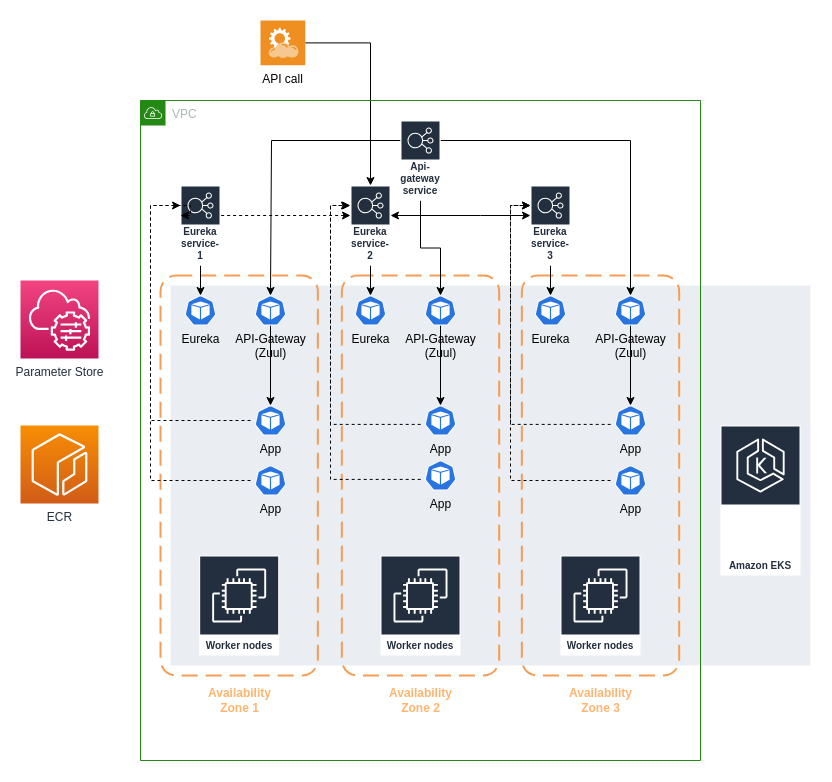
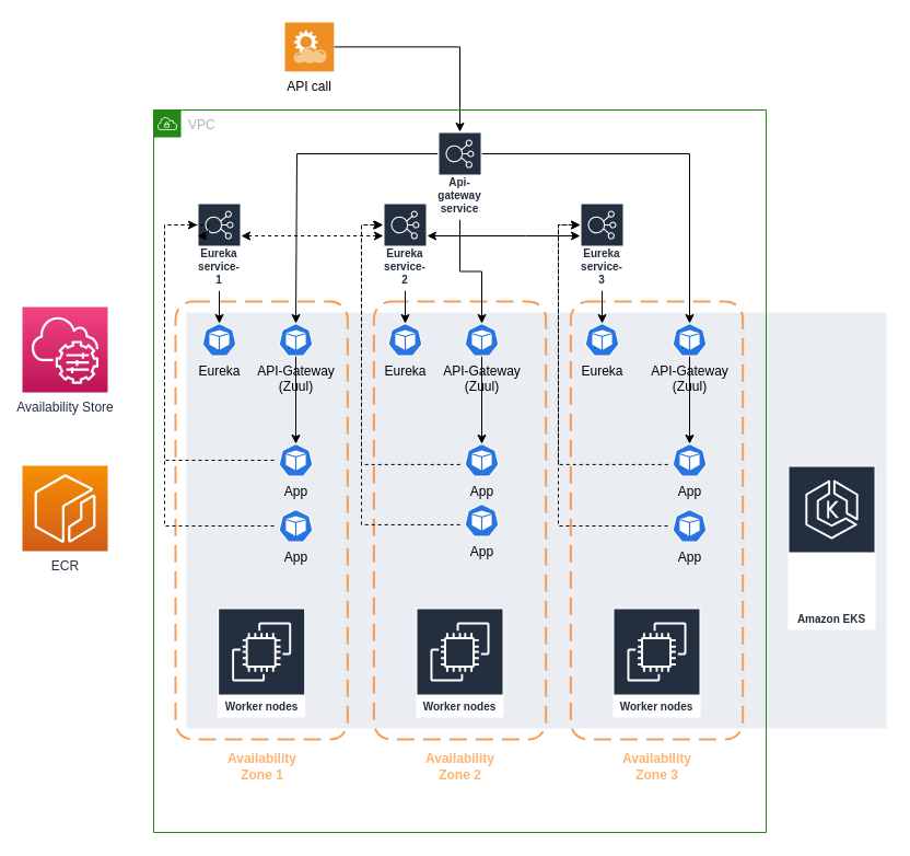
  <mxCell id="0" />
  <mxCell id="1" parent="0" />
  <mxCell id="2" value="" style="rounded=0;whiteSpace=wrap;html=1;fillColor=#bac8d3;strokeColor=none;glass=0;shadow=0;opacity=30;" vertex="1" parent="1"><mxGeometry x="170" y="285" width="640" height="380" as="geometry" /></mxCell>
- <mxCell id="3" style="edgeStyle=orthogonalEdgeStyle;rounded=0;orthogonalLoop=1;jettySize=auto;html=1;fontColor=#000000;" edge="1" parent="1" source="4" target="21"><mxGeometry relative="1" as="geometry" /></mxCell>
+ <mxCell id="3" style="edgeStyle=orthogonalEdgeStyle;rounded=0;orthogonalLoop=1;jettySize=auto;html=1;fontColor=#000000;" edge="1" parent="1" source="4" target="15"><mxGeometry relative="1" as="geometry" /></mxCell>
  <mxCell id="4" value="API call" style="shadow=0;dashed=0;html=1;strokeColor=none;fillColor=#EF8F21;labelPosition=center;verticalLabelPosition=bottom;verticalAlign=top;align=center;outlineConnect=0;shape=mxgraph.veeam.2d.restful_apis;" vertex="1" parent="1"><mxGeometry x="260" y="20" width="44.8" height="44.8" as="geometry" /></mxCell>
  <mxCell id="5" value="VPC" style="points=[[0,0],[0.25,0],[0.5,0],[0.75,0],[1,0],[1,0.25],[1,0.5],[1,0.75],[1,1],[0.75,1],[0.5,1],[0.25,1],[0,1],[0,0.75],[0,0.5],[0,0.25]];outlineConnect=0;gradientColor=none;html=1;whiteSpace=wrap;fontSize=12;fontStyle=0;container=1;pointerEvents=0;collapsible=0;recursiveResize=0;shape=mxgraph.aws4.group;grIcon=mxgraph.aws4.group_vpc;strokeColor=#248814;fillColor=none;verticalAlign=top;align=left;spacingLeft=30;fontColor=#AAB7B8;dashed=0;" vertex="1" parent="1"><mxGeometry x="140" y="100" width="560" height="660" as="geometry" /></mxCell>
  <mxCell id="6" value="" style="rounded=1;arcSize=10;dashed=1;strokeColor=#F59D56;fillColor=none;gradientColor=none;dashPattern=8 4;strokeWidth=2;" vertex="1" parent="5"><mxGeometry x="20" y="175" width="157.35" height="400" as="geometry" /></mxCell>
  <mxCell id="7" value="&lt;div&gt;&lt;font color=&quot;#FFB570&quot;&gt;&lt;b&gt;Availability&lt;br&gt;&lt;/b&gt;&lt;/font&gt;&lt;/div&gt;&lt;div&gt;&lt;font color=&quot;#FFB570&quot;&gt;&lt;b&gt;Zone 1&lt;/b&gt;&lt;/font&gt;&lt;/div&gt;" style="text;html=1;align=center;verticalAlign=middle;resizable=0;points=[];autosize=1;strokeColor=none;fillColor=none;" vertex="1" parent="5"><mxGeometry x="58.68" y="585" width="80" height="30" as="geometry" /></mxCell>
  <mxCell id="8" value="" style="rounded=1;arcSize=10;dashed=1;strokeColor=#F59D56;fillColor=none;gradientColor=none;dashPattern=8 4;strokeWidth=2;" vertex="1" parent="5"><mxGeometry x="201.33" y="175" width="157.35" height="400" as="geometry" /></mxCell>
  <mxCell id="9" value="&lt;div&gt;&lt;font color=&quot;#FFB570&quot;&gt;&lt;b&gt;Availability&lt;br&gt;&lt;/b&gt;&lt;/font&gt;&lt;/div&gt;&lt;div&gt;&lt;font color=&quot;#FFB570&quot;&gt;&lt;b&gt;Zone 2&lt;br&gt;&lt;/b&gt;&lt;/font&gt;&lt;/div&gt;" style="text;html=1;align=center;verticalAlign=middle;resizable=0;points=[];autosize=1;strokeColor=none;fillColor=none;" vertex="1" parent="5"><mxGeometry x="240" y="585" width="80" height="30" as="geometry" /></mxCell>
  <mxCell id="10" value="" style="rounded=1;arcSize=10;dashed=1;strokeColor=#F59D56;fillColor=none;gradientColor=none;dashPattern=8 4;strokeWidth=2;" vertex="1" parent="5"><mxGeometry x="381.33" y="175" width="157.35" height="400" as="geometry" /></mxCell>
  <mxCell id="11" value="&lt;div&gt;&lt;font color=&quot;#FFB570&quot;&gt;&lt;b&gt;Availability&lt;br&gt;&lt;/b&gt;&lt;/font&gt;&lt;/div&gt;&lt;div&gt;&lt;font color=&quot;#FFB570&quot;&gt;&lt;b&gt;Zone 3&lt;br&gt;&lt;/b&gt;&lt;/font&gt;&lt;/div&gt;" style="text;html=1;align=center;verticalAlign=middle;resizable=0;points=[];autosize=1;strokeColor=none;fillColor=none;" vertex="1" parent="5"><mxGeometry x="420.0" y="585" width="80" height="30" as="geometry" /></mxCell>
  <mxCell id="12" style="edgeStyle=orthogonalEdgeStyle;rounded=0;orthogonalLoop=1;jettySize=auto;html=1;entryX=0.5;entryY=0;entryDx=0;entryDy=0;entryPerimeter=0;fontColor=#000000;" edge="1" parent="5" source="15" target="33"><mxGeometry relative="1" as="geometry" /></mxCell>
  <mxCell id="13" style="edgeStyle=orthogonalEdgeStyle;rounded=0;orthogonalLoop=1;jettySize=auto;html=1;entryX=0.5;entryY=0;entryDx=0;entryDy=0;entryPerimeter=0;fontColor=#000000;" edge="1" parent="5" source="15" target="31"><mxGeometry relative="1" as="geometry"><Array as="points"><mxPoint x="131" y="40" /></Array></mxGeometry></mxCell>
  <mxCell id="14" style="edgeStyle=orthogonalEdgeStyle;rounded=0;orthogonalLoop=1;jettySize=auto;html=1;entryX=0.5;entryY=0;entryDx=0;entryDy=0;entryPerimeter=0;fontColor=#000000;" edge="1" parent="5" source="15" target="35"><mxGeometry relative="1" as="geometry"><Array as="points"><mxPoint x="490" y="40" /></Array></mxGeometry></mxCell>
  <mxCell id="15" value="&lt;div&gt;Api-gateway&lt;/div&gt;&lt;div&gt;service&lt;br&gt;&lt;/div&gt;" style="sketch=0;outlineConnect=0;fontColor=#232F3E;gradientColor=none;strokeColor=#ffffff;fillColor=#232F3E;dashed=0;verticalLabelPosition=middle;verticalAlign=bottom;align=center;html=1;whiteSpace=wrap;fontSize=10;fontStyle=1;spacing=3;shape=mxgraph.aws4.productIcon;prIcon=mxgraph.aws4.elastic_load_balancing;rounded=0;shadow=0;glass=0;" vertex="1" parent="5"><mxGeometry x="260" y="20" width="40" height="80" as="geometry" /></mxCell>
  <mxCell id="16" style="edgeStyle=orthogonalEdgeStyle;rounded=0;orthogonalLoop=1;jettySize=auto;html=1;entryX=0.5;entryY=0;entryDx=0;entryDy=0;entryPerimeter=0;fontColor=#000000;" edge="1" parent="5" source="17" target="27"><mxGeometry relative="1" as="geometry" /></mxCell>
  <mxCell id="17" value="&lt;div&gt;Eureka&lt;/div&gt;&lt;div&gt;service-1&lt;br&gt;&lt;/div&gt;" style="sketch=0;outlineConnect=0;fontColor=#232F3E;gradientColor=none;strokeColor=#ffffff;fillColor=#232F3E;dashed=0;verticalLabelPosition=middle;verticalAlign=bottom;align=center;html=1;whiteSpace=wrap;fontSize=10;fontStyle=1;spacing=3;shape=mxgraph.aws4.productIcon;prIcon=mxgraph.aws4.elastic_load_balancing;rounded=0;shadow=0;glass=0;" vertex="1" parent="5"><mxGeometry x="40" y="85" width="40" height="80" as="geometry" /></mxCell>
  <mxCell id="18" style="edgeStyle=orthogonalEdgeStyle;rounded=0;orthogonalLoop=1;jettySize=auto;html=1;entryX=0.5;entryY=0;entryDx=0;entryDy=0;entryPerimeter=0;fontColor=#000000;" edge="1" parent="5" source="21" target="28"><mxGeometry relative="1" as="geometry" /></mxCell>
- <mxCell id="19" style="edgeStyle=orthogonalEdgeStyle;rounded=0;orthogonalLoop=1;jettySize=auto;html=1;fontColor=#000000;startArrow=classic;startFill=1;dashed=1;endArrow=none;" edge="1" parent="5" source="21" target="17"><mxGeometry relative="1" as="geometry"><Array as="points"><mxPoint x="150" y="115" /><mxPoint x="150" y="115" /></Array></mxGeometry></mxCell>
+ <mxCell id="19" style="edgeStyle=orthogonalEdgeStyle;rounded=0;orthogonalLoop=1;jettySize=auto;html=1;fontColor=#000000;startArrow=classic;startFill=1;dashed=1;" edge="1" parent="5" source="21" target="17"><mxGeometry relative="1" as="geometry"><Array as="points"><mxPoint x="150" y="115" /><mxPoint x="150" y="115" /></Array></mxGeometry></mxCell>
  <mxCell id="20" style="edgeStyle=orthogonalEdgeStyle;rounded=0;orthogonalLoop=1;jettySize=auto;html=1;dashed=0;fontColor=#000000;startArrow=classic;startFill=1;" edge="1" parent="5" source="21" target="23"><mxGeometry relative="1" as="geometry"><Array as="points"><mxPoint x="340" y="115" /><mxPoint x="340" y="115" /></Array></mxGeometry></mxCell>
  <mxCell id="21" value="&lt;div&gt;Eureka&lt;/div&gt;&lt;div&gt;service-2&lt;/div&gt;" style="sketch=0;outlineConnect=0;fontColor=#232F3E;gradientColor=none;strokeColor=#ffffff;fillColor=#232F3E;dashed=0;verticalLabelPosition=middle;verticalAlign=bottom;align=center;html=1;whiteSpace=wrap;fontSize=10;fontStyle=1;spacing=3;shape=mxgraph.aws4.productIcon;prIcon=mxgraph.aws4.elastic_load_balancing;rounded=0;shadow=0;glass=0;" vertex="1" parent="5"><mxGeometry x="210" y="85" width="40" height="80" as="geometry" /></mxCell>
  <mxCell id="22" value="" style="edgeStyle=orthogonalEdgeStyle;rounded=0;orthogonalLoop=1;jettySize=auto;html=1;fontColor=#000000;" edge="1" parent="5" source="23" target="29"><mxGeometry relative="1" as="geometry" /></mxCell>
  <mxCell id="23" value="&lt;div&gt;Eureka&lt;/div&gt;&lt;div&gt;service-3&lt;/div&gt;" style="sketch=0;outlineConnect=0;fontColor=#232F3E;gradientColor=none;strokeColor=#ffffff;fillColor=#232F3E;dashed=0;verticalLabelPosition=middle;verticalAlign=bottom;align=center;html=1;whiteSpace=wrap;fontSize=10;fontStyle=1;spacing=3;shape=mxgraph.aws4.productIcon;prIcon=mxgraph.aws4.elastic_load_balancing;rounded=0;shadow=0;glass=0;" vertex="1" parent="5"><mxGeometry x="390" y="85" width="40" height="80" as="geometry" /></mxCell>
  <mxCell id="24" value="Worker nodes" style="sketch=0;outlineConnect=0;fontColor=#232F3E;gradientColor=none;strokeColor=#ffffff;fillColor=#232F3E;dashed=0;verticalLabelPosition=middle;verticalAlign=bottom;align=center;html=1;whiteSpace=wrap;fontSize=10;fontStyle=1;spacing=3;shape=mxgraph.aws4.productIcon;prIcon=mxgraph.aws4.ec2;rounded=0;shadow=0;glass=0;" vertex="1" parent="5"><mxGeometry x="58.67" y="455" width="80" height="100" as="geometry" /></mxCell>
  <mxCell id="25" value="Worker nodes" style="sketch=0;outlineConnect=0;fontColor=#232F3E;gradientColor=none;strokeColor=#ffffff;fillColor=#232F3E;dashed=0;verticalLabelPosition=middle;verticalAlign=bottom;align=center;html=1;whiteSpace=wrap;fontSize=10;fontStyle=1;spacing=3;shape=mxgraph.aws4.productIcon;prIcon=mxgraph.aws4.ec2;rounded=0;shadow=0;glass=0;" vertex="1" parent="5"><mxGeometry x="240" y="455" width="80" height="100" as="geometry" /></mxCell>
  <mxCell id="26" value="Worker nodes" style="sketch=0;outlineConnect=0;fontColor=#232F3E;gradientColor=none;strokeColor=#ffffff;fillColor=#232F3E;dashed=0;verticalLabelPosition=middle;verticalAlign=bottom;align=center;html=1;whiteSpace=wrap;fontSize=10;fontStyle=1;spacing=3;shape=mxgraph.aws4.productIcon;prIcon=mxgraph.aws4.ec2;rounded=0;shadow=0;glass=0;" vertex="1" parent="5"><mxGeometry x="420" y="455" width="80" height="100" as="geometry" /></mxCell>
  <mxCell id="27" value="Eureka" style="sketch=0;html=1;dashed=0;whitespace=wrap;fillColor=#2875E2;strokeColor=#ffffff;points=[[0.005,0.63,0],[0.1,0.2,0],[0.9,0.2,0],[0.5,0,0],[0.995,0.63,0],[0.72,0.99,0],[0.5,1,0],[0.28,0.99,0]];shape=mxgraph.kubernetes.icon;prIcon=pod;rounded=0;shadow=0;glass=0;fontColor=#000000;labelPosition=center;verticalLabelPosition=bottom;align=center;verticalAlign=top;" vertex="1" parent="5"><mxGeometry x="40" y="195" width="40" height="30" as="geometry" /></mxCell>
  <mxCell id="28" value="Eureka" style="sketch=0;html=1;dashed=0;whitespace=wrap;fillColor=#2875E2;strokeColor=#ffffff;points=[[0.005,0.63,0],[0.1,0.2,0],[0.9,0.2,0],[0.5,0,0],[0.995,0.63,0],[0.72,0.99,0],[0.5,1,0],[0.28,0.99,0]];shape=mxgraph.kubernetes.icon;prIcon=pod;rounded=0;shadow=0;glass=0;fontColor=#000000;labelPosition=center;verticalLabelPosition=bottom;align=center;verticalAlign=top;" vertex="1" parent="5"><mxGeometry x="210" y="195" width="40" height="30" as="geometry" /></mxCell>
  <mxCell id="29" value="Eureka" style="sketch=0;html=1;dashed=0;whitespace=wrap;fillColor=#2875E2;strokeColor=#ffffff;points=[[0.005,0.63,0],[0.1,0.2,0],[0.9,0.2,0],[0.5,0,0],[0.995,0.63,0],[0.72,0.99,0],[0.5,1,0],[0.28,0.99,0]];shape=mxgraph.kubernetes.icon;prIcon=pod;rounded=0;shadow=0;glass=0;fontColor=#000000;labelPosition=center;verticalLabelPosition=bottom;align=center;verticalAlign=top;" vertex="1" parent="5"><mxGeometry x="390" y="195" width="40" height="30" as="geometry" /></mxCell>
  <mxCell id="30" value="" style="edgeStyle=orthogonalEdgeStyle;rounded=0;orthogonalLoop=1;jettySize=auto;html=1;fontColor=#000000;startArrow=none;startFill=0;" edge="1" parent="5" source="31" target="37"><mxGeometry relative="1" as="geometry" /></mxCell>
  <mxCell id="31" value="&lt;div&gt;API-Gateway&lt;/div&gt;&lt;div&gt;(Zuul)&lt;br&gt;&lt;/div&gt;" style="sketch=0;html=1;dashed=0;whitespace=wrap;fillColor=#2875E2;strokeColor=#ffffff;points=[[0.005,0.63,0],[0.1,0.2,0],[0.9,0.2,0],[0.5,0,0],[0.995,0.63,0],[0.72,0.99,0],[0.5,1,0],[0.28,0.99,0]];shape=mxgraph.kubernetes.icon;prIcon=pod;rounded=0;shadow=0;glass=0;fontColor=#000000;labelPosition=center;verticalLabelPosition=bottom;align=center;verticalAlign=top;" vertex="1" parent="5"><mxGeometry x="110" y="195" width="40" height="30" as="geometry" /></mxCell>
  <mxCell id="32" style="edgeStyle=orthogonalEdgeStyle;rounded=0;orthogonalLoop=1;jettySize=auto;html=1;entryX=0.5;entryY=0;entryDx=0;entryDy=0;entryPerimeter=0;fontColor=#000000;startArrow=none;startFill=0;" edge="1" parent="5" source="33" target="39"><mxGeometry relative="1" as="geometry" /></mxCell>
  <mxCell id="33" value="&lt;div&gt;API-Gateway&lt;/div&gt;&lt;div&gt;(Zuul)&lt;br&gt;&lt;/div&gt;" style="sketch=0;html=1;dashed=0;whitespace=wrap;fillColor=#2875E2;strokeColor=#ffffff;points=[[0.005,0.63,0],[0.1,0.2,0],[0.9,0.2,0],[0.5,0,0],[0.995,0.63,0],[0.72,0.99,0],[0.5,1,0],[0.28,0.99,0]];shape=mxgraph.kubernetes.icon;prIcon=pod;rounded=0;shadow=0;glass=0;fontColor=#000000;labelPosition=center;verticalLabelPosition=bottom;align=center;verticalAlign=top;" vertex="1" parent="5"><mxGeometry x="280" y="195" width="40" height="30" as="geometry" /></mxCell>
  <mxCell id="34" value="" style="edgeStyle=orthogonalEdgeStyle;rounded=0;orthogonalLoop=1;jettySize=auto;html=1;fontColor=#000000;startArrow=none;startFill=0;" edge="1" parent="5" source="35" target="41"><mxGeometry relative="1" as="geometry" /></mxCell>
  <mxCell id="35" value="&lt;div&gt;API-Gateway&lt;/div&gt;&lt;div&gt;(Zuul)&lt;br&gt;&lt;/div&gt;" style="sketch=0;html=1;dashed=0;whitespace=wrap;fillColor=#2875E2;strokeColor=#ffffff;points=[[0.005,0.63,0],[0.1,0.2,0],[0.9,0.2,0],[0.5,0,0],[0.995,0.63,0],[0.72,0.99,0],[0.5,1,0],[0.28,0.99,0]];shape=mxgraph.kubernetes.icon;prIcon=pod;rounded=0;shadow=0;glass=0;fontColor=#000000;labelPosition=center;verticalLabelPosition=bottom;align=center;verticalAlign=top;" vertex="1" parent="5"><mxGeometry x="470" y="195" width="40" height="30" as="geometry" /></mxCell>
  <mxCell id="36" style="edgeStyle=orthogonalEdgeStyle;rounded=0;orthogonalLoop=1;jettySize=auto;html=1;entryX=0;entryY=0.375;entryDx=0;entryDy=0;entryPerimeter=0;fontColor=#000000;dashed=1;" edge="1" parent="5" source="37" target="17"><mxGeometry relative="1" as="geometry"><Array as="points"><mxPoint x="10" y="320" /><mxPoint x="10" y="105" /><mxPoint x="50" y="105" /><mxPoint x="50" y="115" /></Array></mxGeometry></mxCell>
  <mxCell id="37" value="App" style="sketch=0;html=1;dashed=0;whitespace=wrap;fillColor=#2875E2;strokeColor=#ffffff;points=[[0.005,0.63,0],[0.1,0.2,0],[0.9,0.2,0],[0.5,0,0],[0.995,0.63,0],[0.72,0.99,0],[0.5,1,0],[0.28,0.99,0]];shape=mxgraph.kubernetes.icon;prIcon=pod;rounded=0;shadow=0;glass=0;fontColor=#000000;labelPosition=center;verticalLabelPosition=bottom;align=center;verticalAlign=top;" vertex="1" parent="5"><mxGeometry x="110" y="305" width="40" height="30" as="geometry" /></mxCell>
  <mxCell id="38" style="edgeStyle=orthogonalEdgeStyle;rounded=0;orthogonalLoop=1;jettySize=auto;html=1;exitX=0.005;exitY=0.63;exitDx=0;exitDy=0;exitPerimeter=0;dashed=1;fontColor=#000000;" edge="1" parent="5" source="39"><mxGeometry relative="1" as="geometry"><mxPoint x="209" y="105" as="targetPoint" /><Array as="points"><mxPoint x="190" y="324" /><mxPoint x="190" y="105" /><mxPoint x="209" y="105" /></Array></mxGeometry></mxCell>
  <mxCell id="39" value="App" style="sketch=0;html=1;dashed=0;whitespace=wrap;fillColor=#2875E2;strokeColor=#ffffff;points=[[0.005,0.63,0],[0.1,0.2,0],[0.9,0.2,0],[0.5,0,0],[0.995,0.63,0],[0.72,0.99,0],[0.5,1,0],[0.28,0.99,0]];shape=mxgraph.kubernetes.icon;prIcon=pod;rounded=0;shadow=0;glass=0;fontColor=#000000;labelPosition=center;verticalLabelPosition=bottom;align=center;verticalAlign=top;" vertex="1" parent="5"><mxGeometry x="280" y="305" width="40" height="30" as="geometry" /></mxCell>
  <mxCell id="40" style="edgeStyle=orthogonalEdgeStyle;rounded=0;orthogonalLoop=1;jettySize=auto;html=1;exitX=0.005;exitY=0.63;exitDx=0;exitDy=0;exitPerimeter=0;dashed=1;fontColor=#000000;" edge="1" parent="5" source="41"><mxGeometry relative="1" as="geometry"><mxPoint x="390" y="105" as="targetPoint" /><Array as="points"><mxPoint x="370" y="324" /><mxPoint x="370" y="105" /></Array></mxGeometry></mxCell>
  <mxCell id="41" value="App" style="sketch=0;html=1;dashed=0;whitespace=wrap;fillColor=#2875E2;strokeColor=#ffffff;points=[[0.005,0.63,0],[0.1,0.2,0],[0.9,0.2,0],[0.5,0,0],[0.995,0.63,0],[0.72,0.99,0],[0.5,1,0],[0.28,0.99,0]];shape=mxgraph.kubernetes.icon;prIcon=pod;rounded=0;shadow=0;glass=0;fontColor=#000000;labelPosition=center;verticalLabelPosition=bottom;align=center;verticalAlign=top;" vertex="1" parent="5"><mxGeometry x="470" y="305" width="40" height="30" as="geometry" /></mxCell>
  <mxCell id="42" value="App" style="sketch=0;html=1;dashed=0;whitespace=wrap;fillColor=#2875E2;strokeColor=#ffffff;points=[[0.005,0.63,0],[0.1,0.2,0],[0.9,0.2,0],[0.5,0,0],[0.995,0.63,0],[0.72,0.99,0],[0.5,1,0],[0.28,0.99,0]];shape=mxgraph.kubernetes.icon;prIcon=pod;rounded=0;shadow=0;glass=0;fontColor=#000000;labelPosition=center;verticalLabelPosition=bottom;align=center;verticalAlign=top;" vertex="1" parent="5"><mxGeometry x="110" y="365" width="40" height="30" as="geometry" /></mxCell>
  <mxCell id="43" style="edgeStyle=orthogonalEdgeStyle;rounded=0;orthogonalLoop=1;jettySize=auto;html=1;exitX=0.005;exitY=0.63;exitDx=0;exitDy=0;exitPerimeter=0;dashed=1;fontColor=#000000;" edge="1" parent="5" source="44" target="21"><mxGeometry relative="1" as="geometry"><Array as="points"><mxPoint x="190" y="379" /><mxPoint x="190" y="105" /></Array></mxGeometry></mxCell>
  <mxCell id="44" value="App" style="sketch=0;html=1;dashed=0;whitespace=wrap;fillColor=#2875E2;strokeColor=#ffffff;points=[[0.005,0.63,0],[0.1,0.2,0],[0.9,0.2,0],[0.5,0,0],[0.995,0.63,0],[0.72,0.99,0],[0.5,1,0],[0.28,0.99,0]];shape=mxgraph.kubernetes.icon;prIcon=pod;rounded=0;shadow=0;glass=0;fontColor=#000000;labelPosition=center;verticalLabelPosition=bottom;align=center;verticalAlign=top;" vertex="1" parent="5"><mxGeometry x="280" y="360" width="40" height="30" as="geometry" /></mxCell>
  <mxCell id="45" value="App" style="sketch=0;html=1;dashed=0;whitespace=wrap;fillColor=#2875E2;strokeColor=#ffffff;points=[[0.005,0.63,0],[0.1,0.2,0],[0.9,0.2,0],[0.5,0,0],[0.995,0.63,0],[0.72,0.99,0],[0.5,1,0],[0.28,0.99,0]];shape=mxgraph.kubernetes.icon;prIcon=pod;rounded=0;shadow=0;glass=0;fontColor=#000000;labelPosition=center;verticalLabelPosition=bottom;align=center;verticalAlign=top;" vertex="1" parent="5"><mxGeometry x="470" y="365" width="40" height="30" as="geometry" /></mxCell>
  <mxCell id="46" value="Amazon EKS" style="sketch=0;outlineConnect=0;fontColor=#232F3E;gradientColor=none;strokeColor=#ffffff;fillColor=#232F3E;dashed=0;verticalLabelPosition=middle;verticalAlign=bottom;align=center;html=1;whiteSpace=wrap;fontSize=10;fontStyle=1;spacing=3;shape=mxgraph.aws4.productIcon;prIcon=mxgraph.aws4.eks;" vertex="1" parent="1"><mxGeometry x="720" y="425" width="80" height="150" as="geometry" /></mxCell>
  <mxCell id="47" style="edgeStyle=orthogonalEdgeStyle;rounded=0;orthogonalLoop=1;jettySize=auto;html=1;dashed=1;fontColor=#000000;" edge="1" parent="1" source="42"><mxGeometry relative="1" as="geometry"><mxPoint x="180" y="205" as="targetPoint" /><Array as="points"><mxPoint x="150" y="480" /><mxPoint x="150" y="205" /><mxPoint x="180" y="205" /></Array></mxGeometry></mxCell>
  <mxCell id="48" style="edgeStyle=orthogonalEdgeStyle;rounded=0;orthogonalLoop=1;jettySize=auto;html=1;dashed=1;fontColor=#000000;" edge="1" parent="1" source="45"><mxGeometry relative="1" as="geometry"><mxPoint x="530" y="205" as="targetPoint" /><Array as="points"><mxPoint x="510" y="480" /><mxPoint x="510" y="205" /><mxPoint x="530" y="205" /></Array></mxGeometry></mxCell>
- <mxCell id="49" value="Parameter Store" style="sketch=0;points=[[0,0,0],[0.25,0,0],[0.5,0,0],[0.75,0,0],[1,0,0],[0,1,0],[0.25,1,0],[0.5,1,0],[0.75,1,0],[1,1,0],[0,0.25,0],[0,0.5,0],[0,0.75,0],[1,0.25,0],[1,0.5,0],[1,0.75,0]];points=[[0,0,0],[0.25,0,0],[0.5,0,0],[0.75,0,0],[1,0,0],[0,1,0],[0.25,1,0],[0.5,1,0],[0.75,1,0],[1,1,0],[0,0.25,0],[0,0.5,0],[0,0.75,0],[1,0.25,0],[1,0.5,0],[1,0.75,0]];outlineConnect=0;fontColor=#232F3E;gradientColor=#F34482;gradientDirection=north;fillColor=#BC1356;strokeColor=#ffffff;dashed=0;verticalLabelPosition=bottom;verticalAlign=top;align=center;html=1;fontSize=12;fontStyle=0;aspect=fixed;shape=mxgraph.aws4.resourceIcon;resIcon=mxgraph.aws4.systems_manager;rounded=0;shadow=0;glass=0;" vertex="1" parent="1"><mxGeometry x="20" y="280" width="78" height="78" as="geometry" /></mxCell>
+ <mxCell id="49" value="Availability Store" style="sketch=0;points=[[0,0,0],[0.25,0,0],[0.5,0,0],[0.75,0,0],[1,0,0],[0,1,0],[0.25,1,0],[0.5,1,0],[0.75,1,0],[1,1,0],[0,0.25,0],[0,0.5,0],[0,0.75,0],[1,0.25,0],[1,0.5,0],[1,0.75,0]];points=[[0,0,0],[0.25,0,0],[0.5,0,0],[0.75,0,0],[1,0,0],[0,1,0],[0.25,1,0],[0.5,1,0],[0.75,1,0],[1,1,0],[0,0.25,0],[0,0.5,0],[0,0.75,0],[1,0.25,0],[1,0.5,0],[1,0.75,0]];outlineConnect=0;fontColor=#232F3E;gradientColor=#F34482;gradientDirection=north;fillColor=#BC1356;strokeColor=#ffffff;dashed=0;verticalLabelPosition=bottom;verticalAlign=top;align=center;html=1;fontSize=12;fontStyle=0;aspect=fixed;shape=mxgraph.aws4.resourceIcon;resIcon=mxgraph.aws4.systems_manager;rounded=0;shadow=0;glass=0;" vertex="1" parent="1"><mxGeometry x="20" y="280" width="78" height="78" as="geometry" /></mxCell>
  <mxCell id="50" value="ECR" style="sketch=0;points=[[0,0,0],[0.25,0,0],[0.5,0,0],[0.75,0,0],[1,0,0],[0,1,0],[0.25,1,0],[0.5,1,0],[0.75,1,0],[1,1,0],[0,0.25,0],[0,0.5,0],[0,0.75,0],[1,0.25,0],[1,0.5,0],[1,0.75,0]];outlineConnect=0;fontColor=#232F3E;gradientColor=#F78E04;gradientDirection=north;fillColor=#D05C17;strokeColor=#ffffff;dashed=0;verticalLabelPosition=bottom;verticalAlign=top;align=center;html=1;fontSize=12;fontStyle=0;aspect=fixed;shape=mxgraph.aws4.resourceIcon;resIcon=mxgraph.aws4.ecr;rounded=0;shadow=0;glass=0;" vertex="1" parent="1"><mxGeometry x="20" y="425" width="78" height="78" as="geometry" /></mxCell>
